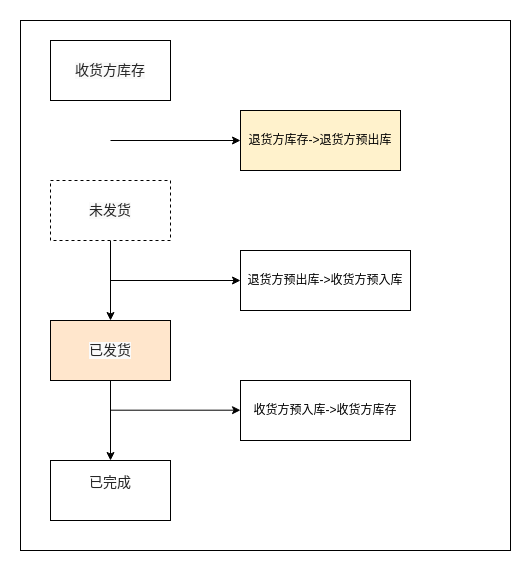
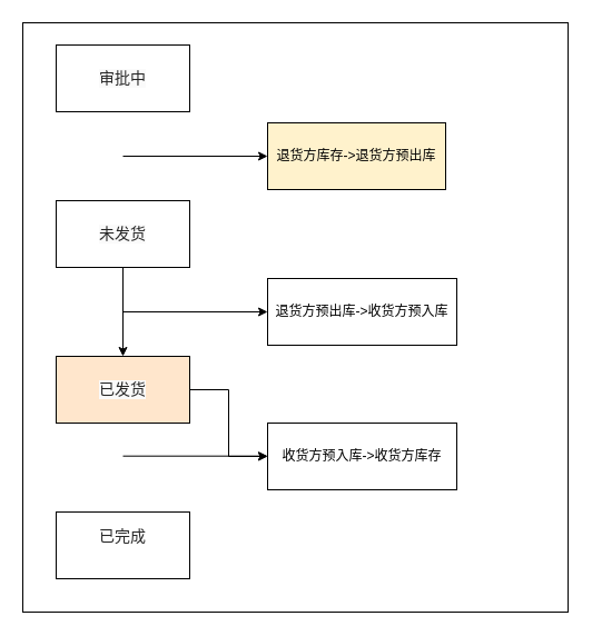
  <mxCell id="0" />
  <mxCell id="1" parent="0" />
  <mxCell id="2" value="" style="rounded=0;whiteSpace=wrap;html=1;" vertex="1" parent="1"><mxGeometry x="20" y="20" width="490" height="530" as="geometry" /></mxCell>
- <mxCell id="3" value="&lt;div style=&quot;box-sizing: border-box; position: relative; max-width: 100%; min-height: 1px; flex: 0 0 100%; color: rgba(0, 0, 0, 0.85); font-family: -apple-system, &amp;quot;system-ui&amp;quot;, &amp;quot;Segoe UI&amp;quot;, Roboto, Oxygen, Ubuntu, Cantarell, &amp;quot;Fira Sans&amp;quot;, &amp;quot;Droid Sans&amp;quot;, &amp;quot;Helvetica Neue&amp;quot;, sans-serif; font-size: 14px; text-align: left; background-color: rgb(250, 250, 250);&quot; class=&quot;ant-col ant-col-24&quot;&gt;收货方库存&lt;/div&gt;" style="rounded=0;whiteSpace=wrap;html=1;" vertex="1" parent="1"><mxGeometry x="50" y="40" width="120" height="60" as="geometry" /></mxCell>
+ <mxCell id="3" value="&lt;div style=&quot;box-sizing: border-box; position: relative; max-width: 100%; min-height: 1px; flex: 0 0 100%; color: rgba(0, 0, 0, 0.85); font-family: -apple-system, &amp;quot;system-ui&amp;quot;, &amp;quot;Segoe UI&amp;quot;, Roboto, Oxygen, Ubuntu, Cantarell, &amp;quot;Fira Sans&amp;quot;, &amp;quot;Droid Sans&amp;quot;, &amp;quot;Helvetica Neue&amp;quot;, sans-serif; font-size: 14px; text-align: left; background-color: rgb(250, 250, 250);&quot; class=&quot;ant-col ant-col-24&quot;&gt;审批中&lt;/div&gt;" style="rounded=0;whiteSpace=wrap;html=1;" vertex="1" parent="1"><mxGeometry x="50" y="40" width="120" height="60" as="geometry" /></mxCell>
  <mxCell id="4" value="" style="edgeStyle=orthogonalEdgeStyle;rounded=0;orthogonalLoop=1;jettySize=auto;html=1;" edge="1" parent="1" source="5" target="9"><mxGeometry relative="1" as="geometry" /></mxCell>
- <mxCell id="5" value="&lt;div style=&quot;box-sizing: border-box; position: relative; max-width: 100%; min-height: 1px; flex: 0 0 100%; color: rgba(0, 0, 0, 0.85); font-family: -apple-system, &amp;quot;system-ui&amp;quot;, &amp;quot;Segoe UI&amp;quot;, Roboto, Oxygen, Ubuntu, Cantarell, &amp;quot;Fira Sans&amp;quot;, &amp;quot;Droid Sans&amp;quot;, &amp;quot;Helvetica Neue&amp;quot;, sans-serif; font-size: 14px; text-align: left; background-color: rgb(250, 250, 250);&quot; class=&quot;ant-col ant-col-24&quot;&gt;未发货&lt;/div&gt;" style="rounded=0;whiteSpace=wrap;html=1;dashed=1;" vertex="1" parent="1"><mxGeometry x="50" y="180" width="120" height="60" as="geometry" /></mxCell>
+ <mxCell id="5" value="&lt;div style=&quot;box-sizing: border-box; position: relative; max-width: 100%; min-height: 1px; flex: 0 0 100%; color: rgba(0, 0, 0, 0.85); font-family: -apple-system, &amp;quot;system-ui&amp;quot;, &amp;quot;Segoe UI&amp;quot;, Roboto, Oxygen, Ubuntu, Cantarell, &amp;quot;Fira Sans&amp;quot;, &amp;quot;Droid Sans&amp;quot;, &amp;quot;Helvetica Neue&amp;quot;, sans-serif; font-size: 14px; text-align: left; background-color: rgb(250, 250, 250);&quot; class=&quot;ant-col ant-col-24&quot;&gt;未发货&lt;/div&gt;" style="rounded=0;whiteSpace=wrap;html=1;" vertex="1" parent="1"><mxGeometry x="50" y="180" width="120" height="60" as="geometry" /></mxCell>
  <mxCell id="6" value="退货方库存-&amp;gt;退货方预出库" style="rounded=0;whiteSpace=wrap;html=1;fillColor=#fff2cc;" vertex="1" parent="1"><mxGeometry x="240" y="110" width="160" height="60" as="geometry" /></mxCell>
  <mxCell id="7" value="" style="endArrow=classic;html=1;rounded=0;entryX=0;entryY=0.5;entryDx=0;entryDy=0;" edge="1" parent="1" target="6"><mxGeometry width="50" height="50" relative="1" as="geometry"><mxPoint x="110" y="140" as="sourcePoint" /><mxPoint x="180" y="120" as="targetPoint" /></mxGeometry></mxCell>
- <mxCell id="8" value="" style="edgeStyle=orthogonalEdgeStyle;rounded=0;orthogonalLoop=1;jettySize=auto;html=1;" edge="1" parent="1" source="9" target="12"><mxGeometry relative="1" as="geometry" /></mxCell>
+ <mxCell id="8" value="" style="edgeStyle=orthogonalEdgeStyle;rounded=0;orthogonalLoop=1;jettySize=auto;html=1;" edge="1" parent="1" source="9" target="13"><mxGeometry relative="1" as="geometry" /></mxCell>
  <mxCell id="9" value="&lt;div style=&quot;box-sizing: border-box; position: relative; max-width: 100%; min-height: 1px; flex: 0 0 100%; color: rgba(0, 0, 0, 0.85); font-family: -apple-system, &amp;quot;system-ui&amp;quot;, &amp;quot;Segoe UI&amp;quot;, Roboto, Oxygen, Ubuntu, Cantarell, &amp;quot;Fira Sans&amp;quot;, &amp;quot;Droid Sans&amp;quot;, &amp;quot;Helvetica Neue&amp;quot;, sans-serif; font-size: 14px; text-align: left; background-color: rgb(250, 250, 250);&quot; class=&quot;ant-col ant-col-24&quot;&gt;已发货&lt;/div&gt;" style="rounded=0;whiteSpace=wrap;html=1;fillColor=#ffe6cc;" vertex="1" parent="1"><mxGeometry x="50" y="320" width="120" height="60" as="geometry" /></mxCell>
  <mxCell id="10" value="退货方预出库-&amp;gt;收货方预入库" style="rounded=0;whiteSpace=wrap;html=1;" vertex="1" parent="1"><mxGeometry x="240" y="250" width="170" height="60" as="geometry" /></mxCell>
  <mxCell id="11" value="" style="endArrow=classic;html=1;rounded=0;entryX=0;entryY=0.5;entryDx=0;entryDy=0;" edge="1" parent="1"><mxGeometry width="50" height="50" relative="1" as="geometry"><mxPoint x="110" y="280" as="sourcePoint" /><mxPoint x="240" y="280" as="targetPoint" /></mxGeometry></mxCell>
  <mxCell id="12" value="&lt;div style=&quot;box-sizing: border-box; position: relative; max-width: 100%; min-height: 1px; flex: 0 0 100%; color: rgba(0, 0, 0, 0.85); font-family: -apple-system, &amp;quot;system-ui&amp;quot;, &amp;quot;Segoe UI&amp;quot;, Roboto, Oxygen, Ubuntu, Cantarell, &amp;quot;Fira Sans&amp;quot;, &amp;quot;Droid Sans&amp;quot;, &amp;quot;Helvetica Neue&amp;quot;, sans-serif; font-size: 14px; text-align: left; background-color: rgb(250, 250, 250);&quot; class=&quot;ant-col ant-col-24&quot;&gt;&lt;div style=&quot;box-sizing: border-box; position: relative; max-width: 100%; min-height: 1px; flex: 0 0 100%; background-color: rgb(255, 255, 255); padding-left: 5px; padding-right: 5px;&quot; class=&quot;ant-col ant-col-24&quot;&gt;&lt;div style=&quot;box-sizing: border-box; display: inline-flex; align-items: center; gap: 8px;&quot; class=&quot;ant-space ant-space-horizontal ant-space-align-center&quot;&gt;&lt;div style=&quot;box-sizing: border-box;&quot; class=&quot;ant-space-item&quot;&gt;已完成&lt;/div&gt;&lt;/div&gt;&lt;/div&gt;&lt;div style=&quot;box-sizing: border-box; position: relative; max-width: 100%; min-height: 1px; flex: 0 0 100%; background-color: rgb(255, 255, 255); padding-left: 5px; padding-right: 5px;&quot; class=&quot;ant-col ant-col-24&quot;&gt;&lt;div style=&quot;box-sizing: border-box; display: inline-flex; align-items: center; gap: 16px;&quot; class=&quot;ant-space ant-space-horizontal ant-space-align-center&quot;&gt;&lt;div style=&quot;box-sizing: border-box;&quot; class=&quot;ant-space-item&quot;&gt;&lt;/div&gt;&lt;/div&gt;&lt;/div&gt;&lt;/div&gt;" style="rounded=0;whiteSpace=wrap;html=1;" vertex="1" parent="1"><mxGeometry x="50" y="460" width="120" height="60" as="geometry" /></mxCell>
  <mxCell id="13" value="收货方预入库-&amp;gt;收货方库存" style="rounded=0;whiteSpace=wrap;html=1;" vertex="1" parent="1"><mxGeometry x="240" y="380" width="170" height="60" as="geometry" /></mxCell>
  <mxCell id="14" value="" style="endArrow=classic;html=1;rounded=0;entryX=0;entryY=0.5;entryDx=0;entryDy=0;" edge="1" parent="1"><mxGeometry width="50" height="50" relative="1" as="geometry"><mxPoint x="110" y="409.7" as="sourcePoint" /><mxPoint x="240" y="409.7" as="targetPoint" /></mxGeometry></mxCell>
